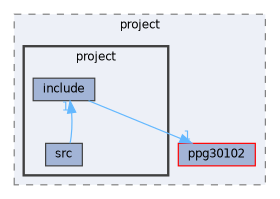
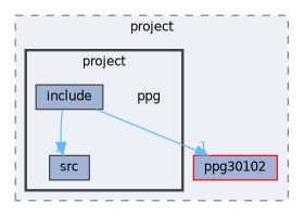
  digraph {
    compound=true
    node [fontname=Helvetica fontsize=10 shape=box color=grey25 fillcolor="#a2b4d6" style=filled]
    edge [color=steelblue1 fontcolor=steelblue1 fontname=Helvetica fontsize=10 headlabel=1 labeldistance=1.5 labelfontname=Helvetica labelfontsize=10]
+   n1 [height=0.2 label=ppg shape=plaintext width=0.4 color="" fillcolor="" style=""]
    n2 [height=0.2 label=include width=0.4]
    n3 [height=0.2 label=src width=0.4]
    n4 [color=red height=0.2 label=ppg30102 width=0.4]
    subgraph cluster_1 {
      bgcolor="#edf0f7"
      fontname=Helvetica
      fontsize=10
      label=project
      pencolor=grey50
      style="filled,dashed"
      n4
      subgraph cluster_2 {
        bgcolor="#edf0f7"
        fontname=Helvetica
        fontsize=10
        label=project
        pencolor=grey25
        style="filled,bold"
+       n1
        n2
        n3
      }
    }
    n2 -> n4
-   n3 -> n2
+   n2 -> n3
  }
